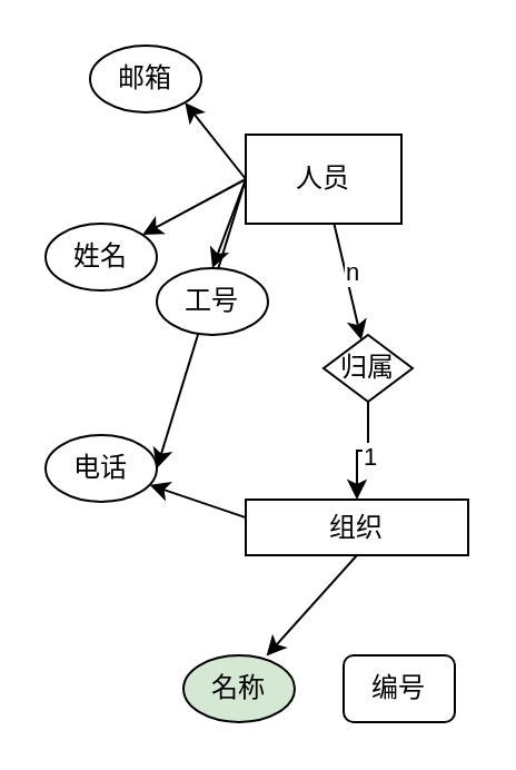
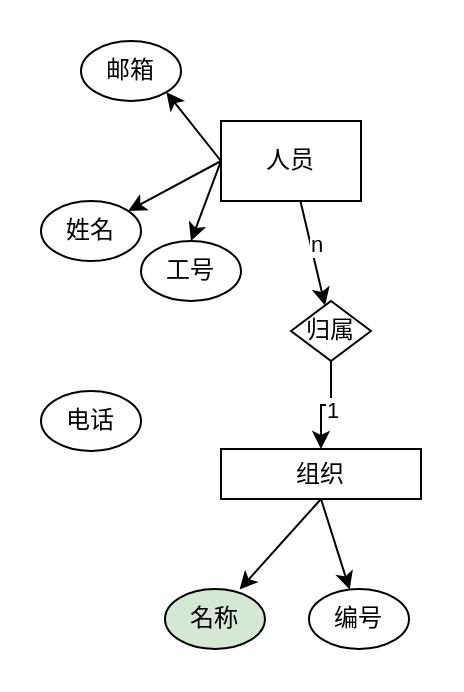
  <mxCell id="0" />
  <mxCell id="1" parent="0" />
  <mxCell id="2" style="rounded=0;orthogonalLoop=1;jettySize=auto;html=1;exitX=0;exitY=0.5;exitDx=0;exitDy=0;entryX=1;entryY=1;entryDx=0;entryDy=0;" edge="1" parent="1" source="8" target="9"><mxGeometry relative="1" as="geometry" /></mxCell>
- <mxCell id="3" style="rounded=0;orthogonalLoop=1;jettySize=auto;html=1;exitX=0;exitY=0.5;exitDx=0;exitDy=0;entryX=1;entryY=0.5;entryDx=0;entryDy=0;" edge="1" parent="1" source="8" target="12"><mxGeometry relative="1" as="geometry" /></mxCell>
  <mxCell id="4" style="rounded=0;orthogonalLoop=1;jettySize=auto;html=1;exitX=0;exitY=0.5;exitDx=0;exitDy=0;" edge="1" parent="1" source="8" target="10"><mxGeometry relative="1" as="geometry" /></mxCell>
  <mxCell id="5" style="rounded=0;orthogonalLoop=1;jettySize=auto;html=1;exitX=0;exitY=0.5;exitDx=0;exitDy=0;entryX=0.5;entryY=0;entryDx=0;entryDy=0;" edge="1" parent="1" source="8" target="11"><mxGeometry relative="1" as="geometry" /></mxCell>
  <mxCell id="6" value="" style="rounded=0;orthogonalLoop=1;jettySize=auto;html=1;" edge="1" parent="1" source="8" target="15"><mxGeometry relative="1" as="geometry" /></mxCell>
  <mxCell id="7" value="n" style="edgeLabel;html=1;align=center;verticalAlign=middle;resizable=0;points=[];" vertex="1" connectable="0" parent="6"><mxGeometry x="-0.126" y="3" relative="1" as="geometry"><mxPoint as="offset" /></mxGeometry></mxCell>
  <mxCell id="8" value="人员" style="rounded=0;whiteSpace=wrap;html=1;" vertex="1" parent="1"><mxGeometry x="110" y="60" width="70" height="40" as="geometry" /></mxCell>
  <mxCell id="9" value="邮箱" style="ellipse;whiteSpace=wrap;html=1;" vertex="1" parent="1"><mxGeometry x="40" y="20" width="50" height="30" as="geometry" /></mxCell>
  <mxCell id="10" value="姓名" style="ellipse;whiteSpace=wrap;html=1;" vertex="1" parent="1"><mxGeometry x="20" y="100" width="50" height="30" as="geometry" /></mxCell>
  <mxCell id="11" value="工号" style="ellipse;whiteSpace=wrap;html=1;" vertex="1" parent="1"><mxGeometry x="70" y="120" width="50" height="30" as="geometry" /></mxCell>
  <mxCell id="12" value="电话" style="ellipse;whiteSpace=wrap;html=1;" vertex="1" parent="1"><mxGeometry x="20" y="195" width="50" height="30" as="geometry" /></mxCell>
  <mxCell id="13" style="edgeStyle=orthogonalEdgeStyle;rounded=0;orthogonalLoop=1;jettySize=auto;html=1;exitX=0.5;exitY=1;exitDx=0;exitDy=0;entryX=0.5;entryY=0;entryDx=0;entryDy=0;" edge="1" parent="1" source="15" target="17"><mxGeometry relative="1" as="geometry" /></mxCell>
  <mxCell id="14" value="1" style="edgeLabel;html=1;align=center;verticalAlign=middle;resizable=0;points=[];" vertex="1" connectable="0" parent="13"><mxGeometry x="-0.117" y="2" relative="1" as="geometry"><mxPoint as="offset" /></mxGeometry></mxCell>
  <mxCell id="15" value="归属" style="rhombus;whiteSpace=wrap;html=1;" vertex="1" parent="1"><mxGeometry x="145" y="150" width="40" height="30" as="geometry" /></mxCell>
- <mxCell id="16" value="" style="rounded=0;orthogonalLoop=1;jettySize=auto;html=1;exitX=0.5;exitY=1;exitDx=0;exitDy=0;" edge="1" parent="1" source="17" target="12"><mxGeometry relative="1" as="geometry" /></mxCell>
+ <mxCell id="16" value="" style="rounded=0;orthogonalLoop=1;jettySize=auto;html=1;exitX=0.5;exitY=1;exitDx=0;exitDy=0;" edge="1" parent="1" source="17" target="19"><mxGeometry relative="1" as="geometry" /></mxCell>
  <mxCell id="17" value="组织" style="rounded=0;whiteSpace=wrap;html=1;" vertex="1" parent="1"><mxGeometry x="110" y="224" width="100" height="25" as="geometry" /></mxCell>
  <mxCell id="18" value="名称" style="ellipse;whiteSpace=wrap;html=1;fillColor=#d5e8d4;" vertex="1" parent="1"><mxGeometry x="82" y="294" width="50" height="30" as="geometry" /></mxCell>
- <mxCell id="19" value="编号" style="whiteSpace=wrap;html=1;rounded=1;" vertex="1" parent="1"><mxGeometry x="154" y="294" width="50" height="30" as="geometry" /></mxCell>
+ <mxCell id="19" value="编号" style="ellipse;whiteSpace=wrap;html=1;" vertex="1" parent="1"><mxGeometry x="154" y="294" width="50" height="30" as="geometry" /></mxCell>
  <mxCell id="20" style="rounded=0;orthogonalLoop=1;jettySize=auto;html=1;exitX=0.5;exitY=1;exitDx=0;exitDy=0;entryX=0.746;entryY=0.009;entryDx=0;entryDy=0;entryPerimeter=0;" edge="1" parent="1" source="17" target="18"><mxGeometry relative="1" as="geometry" /></mxCell>
